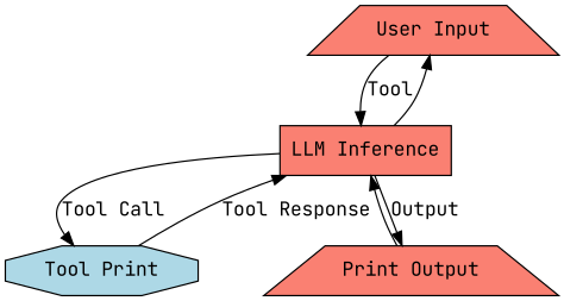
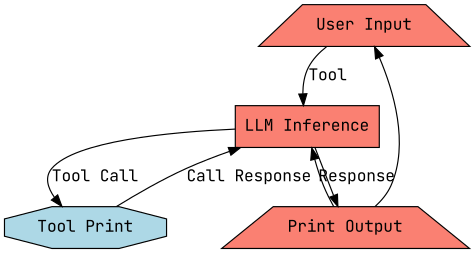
  digraph {
    fontname="JetBrains Mono"
    node [fillcolor=salmon fontname="JetBrains Mono" shape=trapezium style=filled]
    edge [fontname="JetBrains Mono"]
    n1 [label="User Input"]
    n2 [label="LLM Inference" shape=box]
    n3 [label="Print Output"]
    n4 [fillcolor=lightblue label="Tool Print" shape=octagon]
    n1 -> n2 [label=Tool]
-   n2 -> n1
-   n2 -> n3 [label=Output]
+   n3 -> n1
+   n2 -> n3 [label=Response]
    n2 -> n4 [label="Tool Call"]
    n3 -> n2
-   n4 -> n2 [label="Tool Response"]
+   n4 -> n2 [label="Call Response"]
  }
